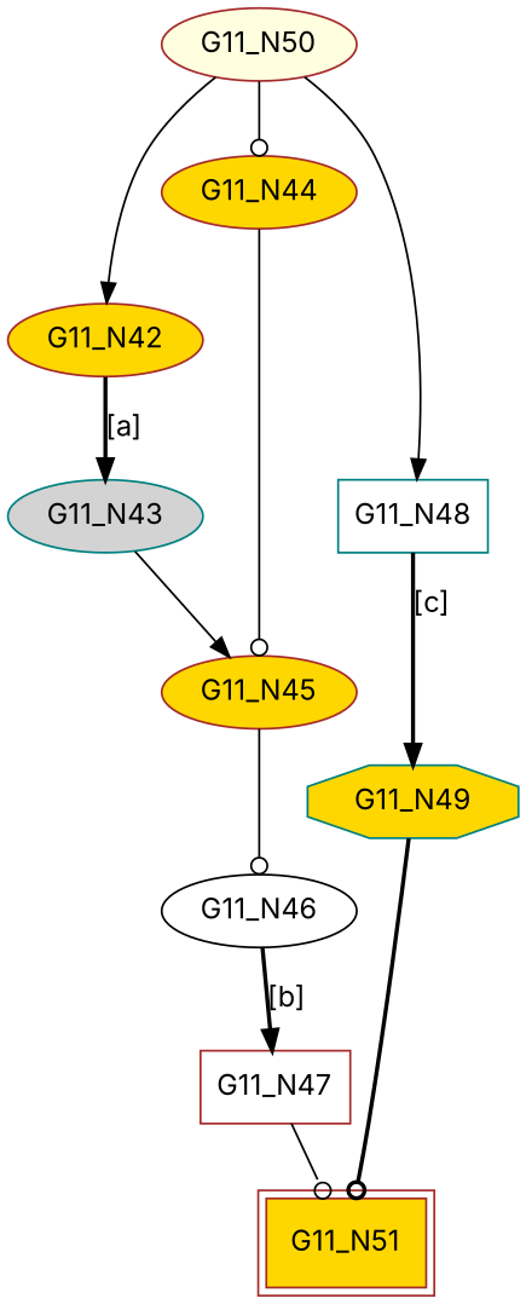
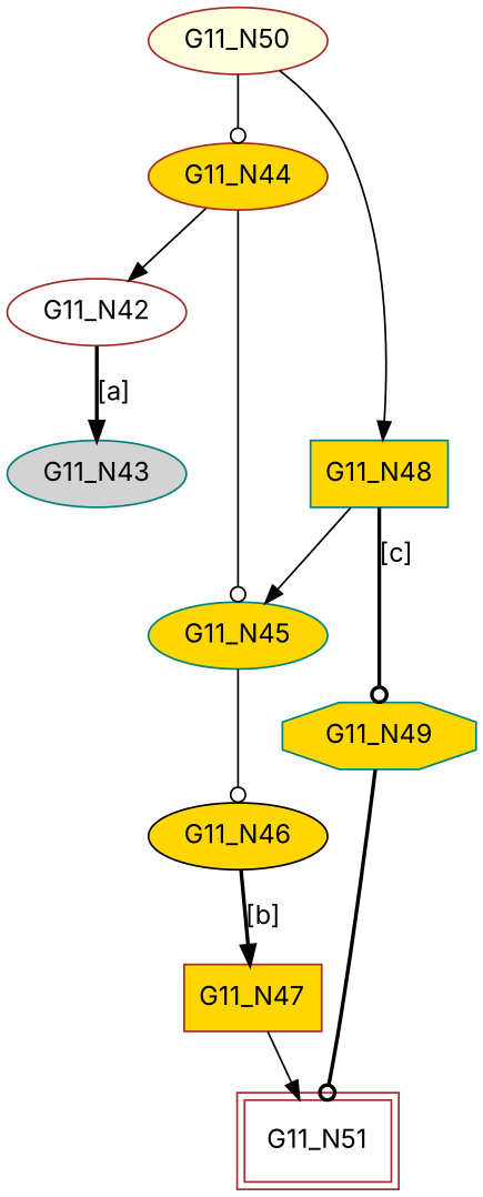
  digraph {
    fontname=Inter
    node [color=brown fillcolor=gold fontname=Inter shape=ellipse style=filled]
    edge [arrowhead=normal fontname=Inter]
-   G11_N42
+   G11_N42 [fillcolor=white]
    G11_N43 [color=teal fillcolor=lightgrey]
-   G11_N45
-   G11_N46 [color=black fillcolor=white]
+   G11_N45 [color=teal]
+   G11_N46 [color=black]
    G11_N44
-   G11_N47 [fillcolor=white shape=box]
-   G11_N51 [peripheries=2 shape=box]
-   G11_N48 [color=teal fillcolor=white shape=box]
+   G11_N47 [shape=box]
+   G11_N51 [fillcolor=white peripheries=2 shape=box]
+   G11_N48 [color=teal shape=box]
    G11_N49 [color=teal shape=octagon]
    G11_N50 [fillcolor=lightyellow]
    G11_N42 -> G11_N43 [label="[a]" style=bold]
-   G11_N43 -> G11_N45
+   G11_N48 -> G11_N45
    G11_N45 -> G11_N46 [arrowhead=odot]
    G11_N46 -> G11_N47 [label="[b]" style=bold]
-   G11_N50 -> G11_N42
+   G11_N44 -> G11_N42
    G11_N44 -> G11_N45 [arrowhead=odot]
-   G11_N47 -> G11_N51 [arrowhead=odot]
-   G11_N48 -> G11_N49 [label="[c]" style=bold]
+   G11_N47 -> G11_N51
+   G11_N48 -> G11_N49 [arrowhead=odot label="[c]" style=bold]
    G11_N49 -> G11_N51 [arrowhead=odot style=bold]
    G11_N50 -> G11_N44 [arrowhead=odot]
    G11_N50 -> G11_N48
  }
